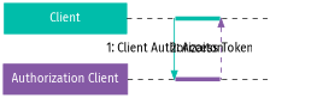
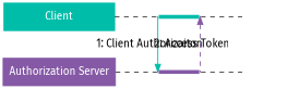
  digraph {
    ranksep=0.75
    rankdir=LR
    fontname="Fira Sans"
    node [fontcolor="#ffffff" fontname="Fira Sans" group=g_client shape=box style=filled]
    edge [style=dashed fontname="Fira Sans" arrowhead=none]
    n1 [color="#00bdaa" label=Client width=2]
-   n2 [color="#8559a5" group=g_auth label="Authorization Client" width=2]
+   n2 [color="#8559a5" group=g_auth label="Authorization Server" width=2]
    p09 [style=invis]
    p29 [group=g_auth style=invis]
    p00 [shape=point width=0]
    p20 [group=g_auth shape=point width=0]
    p01 [shape=point width=0]
    p21 [group=g_auth shape=point width=0]
    subgraph sub_1 {
      rank=same
      n1
      n2
    }
    subgraph sub_2 {
      rank=same
      p09
      p29
    }
    subgraph sub_3 {
      rank=same
      p00
      p20
    }
    subgraph sub_4 {
      rank=same
      p01
      p21
    }
    n1 -> n2 [style=invis arrowhead=""]
    n1 -> p00
    n2 -> p20
    p00 -> p20 [arrowhead=normal color="#00bdaa" label="1: Client Authorizaiton" penwidth=1.2 style=""]
    p00 -> p01 [color="#00bdaa" penwidth=5 style=none]
    p20 -> p21 [color="#8559a5" penwidth=5 style=none]
    p01 -> p09
    p01 -> p21 [arrowhead=normal color="#8559a5" dir=back label="2: Access Token" penwidth=1.2]
    p21 -> p29
  }
